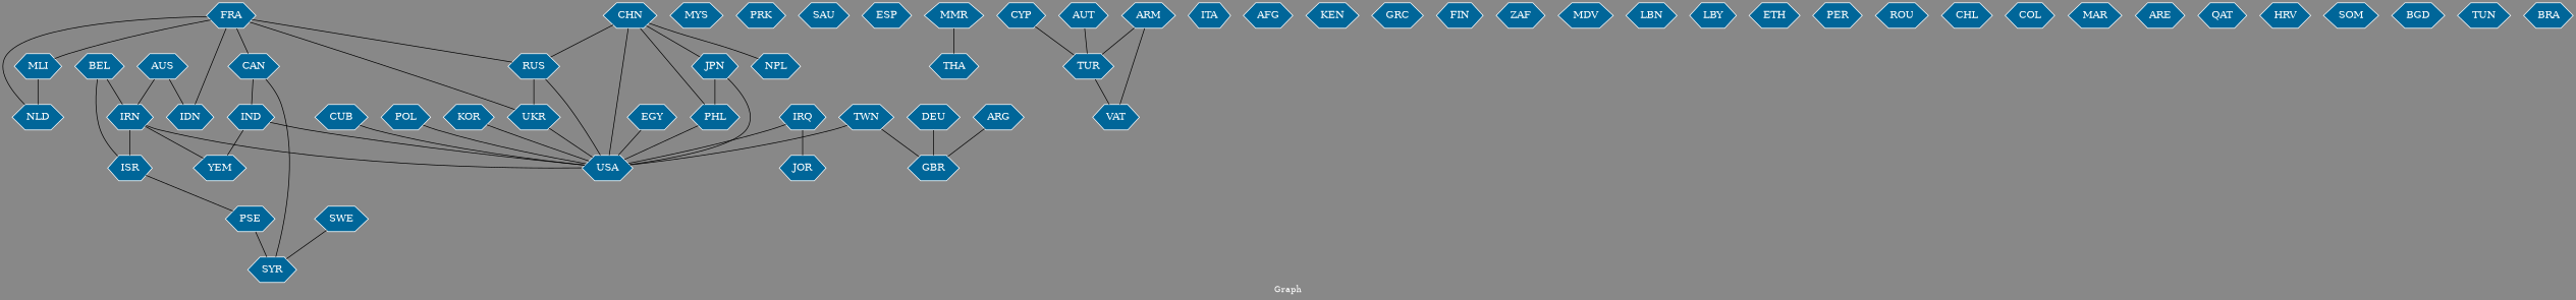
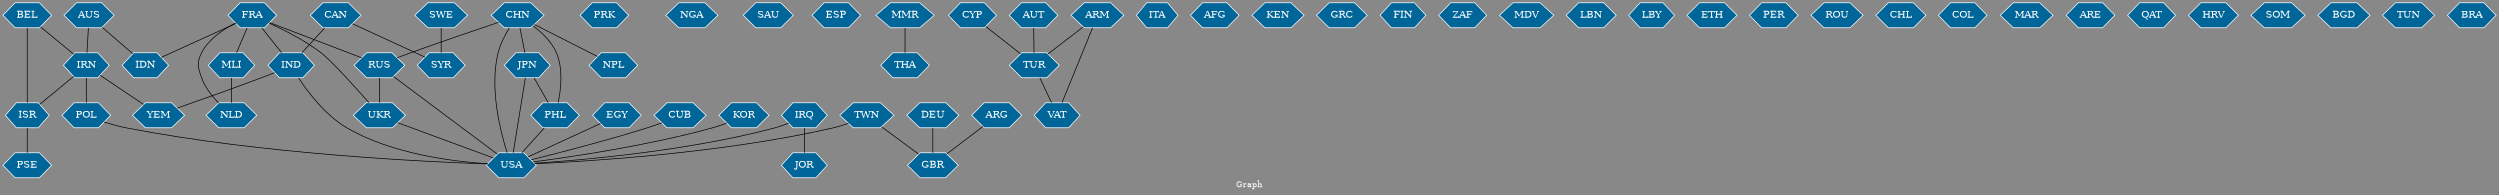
  graph {
    bgcolor="#888888"
    fontcolor=white
    fontname="DejaVu Serif"
    fontsize=12
    label="Graph"
    node [color=white fillcolor="#006699" fontcolor=white fontname="DejaVu Serif" shape=hexagon style=filled]
    edge [arrowhead=open color=black fontcolor=white fontname="DejaVu Serif" fontsize=12 weight=1]
    n1 [label=TWN]
    n2 [label=USA]
    n3 [label=GBR]
    n4 [label=FRA]
    n5 [label=MLI]
    n6 [label=NLD]
    n7 [label=UKR]
    n8 [label=IND]
    n9 [label=RUS]
    n10 [label=IDN]
    n11 [label=YEM]
    n12 [label=EGY]
    n13 [label=CAN]
    n14 [label=SYR]
-   n15 [label=MYS]
    n16 [label=IRN]
    n17 [label=ISR]
    n18 [label=PSE]
    n19 [label=AUS]
    n20 [label=PRK]
+   n21 [label=NGA]
    n22 [label=SAU]
    n23 [label=CHN]
    n24 [label=PHL]
    n25 [label=JPN]
    n26 [label=NPL]
    n27 [label=ESP]
    n28 [label=MMR]
    n29 [label=THA]
    n30 [label=ARG]
    n31 [label=CUB]
    n32 [label=TUR]
    n33 [label=VAT]
    n34 [label=DEU]
    n35 [label=ITA]
    n36 [label=BEL]
    n37 [label=AFG]
    n38 [label=POL]
    n39 [label=IRQ]
    n40 [label=JOR]
    n41 [label=KEN]
    n42 [label=GRC]
    n43 [label=FIN]
    n44 [label=ZAF]
    n45 [label=MDV]
    n46 [label=LBN]
    n47 [label=LBY]
    n48 [label=ETH]
    n49 [label=PER]
    n50 [label=ARM]
    n51 [label=ROU]
    n52 [label=CHL]
    n53 [label=SWE]
    n54 [label=CYP]
    n55 [label=COL]
    n56 [label=MAR]
    n57 [label=ARE]
    n58 [label=QAT]
    n59 [label=HRV]
    n60 [label=SOM]
    n61 [label=AUT]
    n62 [label=BGD]
    n63 [label=KOR]
    n64 [label=TUN]
    n65 [label=BRA]
    n1 -- n2
    n1 -- n3
    n4 -- n5
    n4 -- n6
    n4 -- n7
-   n4 -- n13
+   n4 -- n8
    n4 -- n9
    n4 -- n10
    n5 -- n6 [weight=2]
    n7 -- n2 [weight=3]
    n8 -- n2
    n8 -- n11
    n9 -- n2
    n9 -- n7 [weight=4]
    n12 -- n2
    n13 -- n8
    n13 -- n14
-   n16 -- n2 [weight=4]
+   n16 -- n38 [weight=4]
    n16 -- n11
    n16 -- n17
    n17 -- n18
-   n18 -- n14 [weight=2]
    n19 -- n10
    n19 -- n16 [weight=2]
    n23 -- n2 [weight=4]
    n23 -- n9
    n23 -- n24 [weight=2]
    n23 -- n25 [weight=2]
    n23 -- n26
    n24 -- n2 [weight=6]
    n25 -- n2 [weight=3]
    n25 -- n24
    n28 -- n29
    n30 -- n3
    n31 -- n2 [weight=2]
    n32 -- n33
    n34 -- n3
    n36 -- n16
    n36 -- n17
    n38 -- n2
    n39 -- n2
    n39 -- n40
    n50 -- n32
    n50 -- n33
    n53 -- n14
    n54 -- n32
    n61 -- n32
    n63 -- n2
  }
